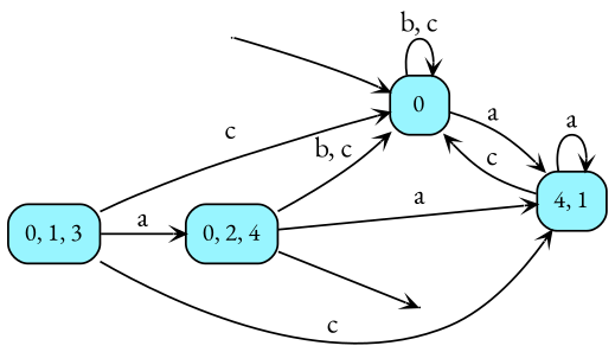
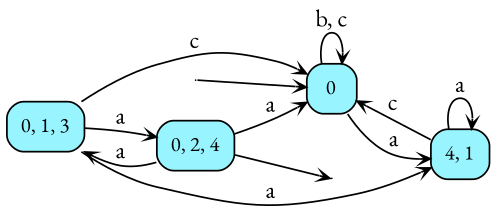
  digraph {
    fontname="EB Garamond"
    rankdir=LR
    vcsn_context="letterset<char_letters(abc)>, b"
    node [fontname="EB Garamond" shape=box fillcolor=cadetblue1 fixedsize=false fontsize=12 style="filled,rounded"]
    edge [arrowhead=vee arrowsize=.6 fontname="EB Garamond"]
    I0 [shape=point width=0 fillcolor="" fixedsize="" fontsize="" style=""]
    F4 [shape=point width=0 fillcolor="" fixedsize="" fontsize="" style=""]
    n3 [height=0.4 label=0 width=0.4]
    n4 [height=0.4 label="4, 1" width=0.4]
    n5 [height=0.4 label="0, 1, 3" width=0.4]
    n6 [height=0.4 label="0, 2, 4" width=0.4]
    subgraph sub_1 {
      I0
      F4
    }
    subgraph sub_2 {
      n3
      n4
      n5
      n6
    }
    I0 -> n3
    n3 -> n3 [label="b, c"]
    n3 -> n4 [label=a]
    n4 -> n3 [label=c]
    n4 -> n4 [label=a]
    n5 -> n3 [label=c]
-   n5 -> n4 [label=c]
+   n5 -> n4 [label=a]
    n5 -> n6 [label=a]
    n6 -> F4
-   n6 -> n3 [label="b, c"]
-   n6 -> n4 [label=a]
+   n6 -> n3 [label=a]
+   n6 -> n5 [label=a]
  }
